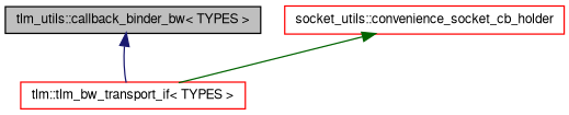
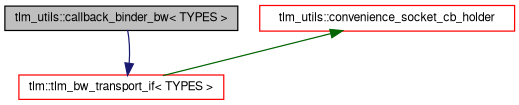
  digraph {
    node [color=red fillcolor=white fontname=FreeSans fontsize=10 shape=record style=filled]
    edge [dir=back fontname=FreeSans fontsize=10 labelfontname=FreeSans labelfontsize=10 style=solid]
    n1 [color=black fillcolor=grey75 fontcolor=black height=0.2 label="tlm_utils::callback_binder_bw\< TYPES \>" width=0.4]
    n2 [height=0.2 label="tlm::tlm_bw_transport_if\< TYPES \>" width=0.4]
-   n3 [height=0.2 label="socket_utils::convenience_socket_cb_holder" width=0.4]
-   n1 -> n2 [color=midnightblue]
+   n3 [height=0.2 label="tlm_utils::convenience_socket_cb_holder" width=0.4]
+   n2 -> n1 [color=midnightblue]
    n3 -> n2 [color=darkgreen]
  }
